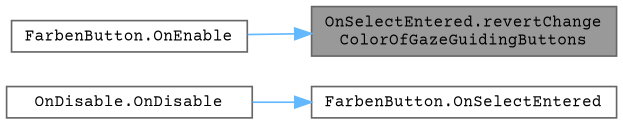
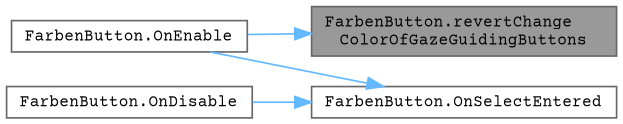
  digraph {
    fontname="Courier Prime"
    rankdir=RL
    node [color=grey40 fillcolor=white fontname="Courier Prime" fontsize=10 shape=box style=filled]
    edge [color=steelblue1 dir=back fontname="Courier Prime" fontsize=10 labelfontname=Helvetica labelfontsize=10 style=solid]
-   n1 [color=gray40 fillcolor=grey60 fontcolor=black height=0.2 label="OnSelectEntered.revertChange\lColorOfGazeGuidingButtons" width=0.4]
+   n1 [color=gray40 fillcolor=grey60 fontcolor=black height=0.2 label="FarbenButton.revertChange\lColorOfGazeGuidingButtons" width=0.4]
    n2 [height=0.2 label="FarbenButton.OnEnable" width=0.4]
    n3 [height=0.2 label="FarbenButton.OnSelectEntered" width=0.4]
-   n4 [height=0.2 label="OnDisable.OnDisable" width=0.4]
+   n4 [height=0.2 label="FarbenButton.OnDisable" width=0.4]
    n1 -> n2
+   n3 -> n2
    n3 -> n4
  }
